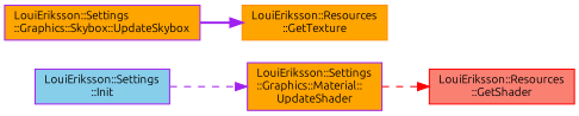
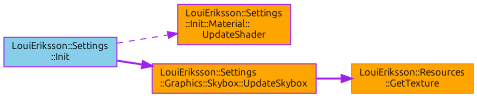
  digraph {
    fontname=Ubuntu
    rankdir=LR
    node [color=purple fillcolor=orange fontname=Ubuntu fontsize=10 shape=record style=filled]
    edge [color=purple fontname=Ubuntu fontsize=10 labelfontname=Helvetica labelfontsize=10 style=dashed]
    n1 [fillcolor=skyblue fontcolor=black height=0.2 label="LouiEriksson::Settings\l::Init" width=0.4]
-   n2 [height=0.2 label="LouiEriksson::Settings\l::Graphics::Material::\lUpdateShader" width=0.4]
+   n2 [height=0.2 label="LouiEriksson::Settings\l::Init::Material::\lUpdateShader" width=0.4]
    n3 [height=0.2 label="LouiEriksson::Settings\l::Graphics::Skybox::UpdateSkybox" width=0.4]
-   n4 [color=red fillcolor=salmon height=0.2 label="LouiEriksson::Resources\l::GetShader" width=0.4]
    n5 [color=darkorange height=0.2 label="LouiEriksson::Resources\l::GetTexture" width=0.4]
    n1 -> n2
-   n2 -> n4 [color=red]
+   n1 -> n3 [style=bold]
    n3 -> n5 [style=bold]
  }
